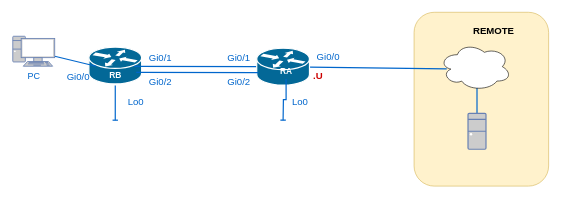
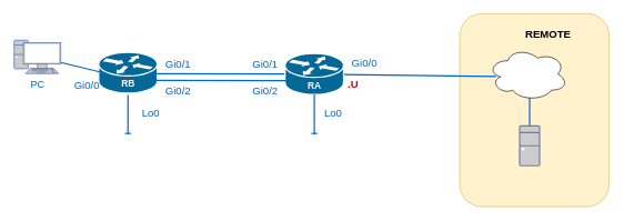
  <mxCell id="0" />
  <mxCell id="1" parent="0" />
  <mxCell id="2" value="" style="shape=mxgraph.cisco.routers.router;sketch=0;html=1;pointerEvents=1;dashed=0;fillColor=#036897;strokeColor=#ffffff;strokeWidth=2;verticalLabelPosition=bottom;verticalAlign=top;align=center;outlineConnect=0;" parent="1" vertex="1"><mxGeometry x="147" y="78" width="88" height="61.5" as="geometry" /></mxCell>
  <mxCell id="3" value="" style="rounded=1;whiteSpace=wrap;html=1;fillColor=#fff2cc;strokeColor=#d6b656;" parent="1" vertex="1"><mxGeometry x="689.5" y="20" width="224.5" height="290" as="geometry" /></mxCell>
  <mxCell id="4" style="edgeStyle=none;rounded=0;orthogonalLoop=1;jettySize=auto;html=1;endArrow=none;endFill=0;strokeColor=#0066CC;strokeWidth=2;" parent="1" target="6" edge="1"><mxGeometry relative="1" as="geometry"><mxPoint x="223" y="110.086" as="sourcePoint" /></mxGeometry></mxCell>
  <mxCell id="5" style="edgeStyle=none;rounded=0;orthogonalLoop=1;jettySize=auto;html=1;endArrow=none;endFill=0;strokeColor=#0066CC;strokeWidth=2;" parent="1" source="6" edge="1"><mxGeometry relative="1" as="geometry"><mxPoint x="744" y="114.337" as="targetPoint" /></mxGeometry></mxCell>
  <mxCell id="6" value="" style="shape=mxgraph.cisco.routers.router;sketch=0;html=1;pointerEvents=1;dashed=0;fillColor=#036897;strokeColor=#ffffff;strokeWidth=2;verticalLabelPosition=bottom;verticalAlign=top;align=center;outlineConnect=0;" parent="1" vertex="1"><mxGeometry x="427" y="80" width="88" height="61.5" as="geometry" /></mxCell>
  <mxCell id="7" style="rounded=0;orthogonalLoop=1;jettySize=auto;html=1;endArrow=none;endFill=0;strokeWidth=2;strokeColor=#0066CC;startArrow=baseDash;startFill=0;" parent="1" edge="1"><mxGeometry relative="1" as="geometry"><mxPoint x="191" y="142" as="targetPoint" /><mxPoint x="191" y="200" as="sourcePoint" /></mxGeometry></mxCell>
  <mxCell id="8" style="edgeStyle=none;rounded=0;orthogonalLoop=1;jettySize=auto;html=1;entryX=0.5;entryY=0;entryDx=0;entryDy=0;entryPerimeter=0;endArrow=none;endFill=0;strokeColor=#0066CC;strokeWidth=2;" parent="1" target="11" edge="1"><mxGeometry relative="1" as="geometry"><mxPoint x="794.5" y="120" as="sourcePoint" /></mxGeometry></mxCell>
  <mxCell id="9" style="edgeStyle=none;rounded=0;orthogonalLoop=1;jettySize=auto;html=1;endArrow=none;endFill=0;strokeColor=#0066CC;strokeWidth=2;entryX=0;entryY=0.5;entryDx=0;entryDy=0;entryPerimeter=0;" parent="1" source="10" edge="1"><mxGeometry relative="1" as="geometry"><mxPoint x="159" y="110" as="targetPoint" /></mxGeometry></mxCell>
  <mxCell id="10" value="PC" style="fontColor=#0066CC;verticalAlign=top;verticalLabelPosition=bottom;labelPosition=center;align=center;html=1;outlineConnect=0;fillColor=#CCCCCC;strokeColor=#6881B3;gradientColor=none;gradientDirection=north;strokeWidth=2;shape=mxgraph.networks.pc;fontSize=15;" parent="1" vertex="1"><mxGeometry x="20" y="60" width="70" height="50" as="geometry" /></mxCell>
  <mxCell id="11" value="" style="fontColor=#0066CC;verticalAlign=top;verticalLabelPosition=bottom;labelPosition=center;align=center;html=1;outlineConnect=0;fillColor=#CCCCCC;strokeColor=#6881B3;gradientColor=none;gradientDirection=north;strokeWidth=2;shape=mxgraph.networks.desktop_pc;" parent="1" vertex="1"><mxGeometry x="779.5" y="188.5" width="30" height="60" as="geometry" /></mxCell>
  <mxCell id="12" value="REMOTE" style="text;html=1;resizable=0;autosize=1;align=center;verticalAlign=middle;points=[];fillColor=none;strokeColor=none;rounded=0;fontStyle=1;fontSize=16;" parent="1" vertex="1"><mxGeometry x="776.75" y="35" width="90" height="30" as="geometry" /></mxCell>
  <mxCell id="13" value="&lt;font color=&quot;#ffffff&quot; style=&quot;font-size: 14px;&quot;&gt;&lt;b&gt;Remote&lt;/b&gt;&lt;/font&gt;" style="text;html=1;resizable=0;autosize=1;align=center;verticalAlign=middle;points=[];fillColor=none;strokeColor=none;rounded=0;fontSize=16;" parent="1" vertex="1"><mxGeometry x="759.5" y="95.75" width="70" height="30" as="geometry" /></mxCell>
  <mxCell id="14" style="edgeStyle=orthogonalEdgeStyle;rounded=0;orthogonalLoop=1;jettySize=auto;html=1;fontColor=#0066CC;endArrow=baseDash;endFill=0;strokeColor=#0066CC;strokeWidth=2;" parent="1" source="15" edge="1"><mxGeometry relative="1" as="geometry"><mxPoint x="471" y="200" as="targetPoint" /></mxGeometry></mxCell>
- <mxCell id="15" value="&lt;font color=&quot;#ffffff&quot; style=&quot;font-size: 14px;&quot;&gt;&lt;b&gt;RA&lt;/b&gt;&lt;/font&gt;" style="text;html=1;resizable=0;autosize=1;align=center;verticalAlign=middle;points=[];fillColor=none;strokeColor=none;rounded=0;fontSize=16;" parent="1" vertex="1"><mxGeometry x="456" y="101.5" width="40" height="30" as="geometry" /></mxCell>
+ <mxCell id="15" value="&lt;font color=&quot;#ffffff&quot; style=&quot;font-size: 14px;&quot;&gt;&lt;b&gt;RA&lt;/b&gt;&lt;/font&gt;" style="text;html=1;resizable=0;autosize=1;align=center;verticalAlign=middle;points=[];fillColor=none;strokeColor=none;rounded=0;fontSize=16;" parent="1" vertex="1"><mxGeometry x="451" y="111.5" width="40" height="30" as="geometry" /></mxCell>
  <mxCell id="16" value="&lt;font color=&quot;#ffffff&quot; style=&quot;font-size: 14px;&quot;&gt;&lt;b&gt;RB&lt;/b&gt;&lt;/font&gt;" style="text;html=1;resizable=0;autosize=1;align=center;verticalAlign=middle;points=[];fillColor=none;strokeColor=none;rounded=0;fontSize=16;fontColor=#0066CC;" parent="1" vertex="1"><mxGeometry x="171" y="109" width="40" height="30" as="geometry" /></mxCell>
  <mxCell id="17" value="&lt;font size=&quot;1&quot; color=&quot;#cc0000&quot;&gt;&lt;b style=&quot;font-size: 16px;&quot;&gt;.U&lt;/b&gt;&lt;/font&gt;" style="text;html=1;resizable=0;autosize=1;align=center;verticalAlign=middle;points=[];fillColor=none;strokeColor=none;rounded=0;" parent="1" vertex="1"><mxGeometry x="509" y="110" width="40" height="30" as="geometry" /></mxCell>
  <mxCell id="18" value="&lt;font color=&quot;#0066cc&quot;&gt;Lo0&lt;/font&gt;" style="text;html=1;resizable=0;autosize=1;align=center;verticalAlign=middle;points=[];fillColor=none;strokeColor=none;rounded=0;fontSize=16;fontColor=#CC0000;" parent="1" vertex="1"><mxGeometry x="474" y="155" width="50" height="30" as="geometry" /></mxCell>
  <mxCell id="19" value="&lt;font color=&quot;#0066cc&quot;&gt;Gi0/0&lt;/font&gt;" style="text;html=1;resizable=0;autosize=1;align=center;verticalAlign=middle;points=[];fillColor=none;strokeColor=none;rounded=0;fontSize=16;fontColor=#CC0000;" parent="1" vertex="1"><mxGeometry x="516" y="79" width="60" height="30" as="geometry" /></mxCell>
  <mxCell id="20" value="&lt;font color=&quot;#0066cc&quot;&gt;Gi0/1&lt;/font&gt;" style="text;html=1;resizable=0;autosize=1;align=center;verticalAlign=middle;points=[];fillColor=none;strokeColor=none;rounded=0;fontSize=16;fontColor=#CC0000;" parent="1" vertex="1"><mxGeometry x="367" y="80" width="60" height="30" as="geometry" /></mxCell>
  <mxCell id="21" value="&lt;font color=&quot;#0066cc&quot;&gt;Gi0/0&lt;/font&gt;" style="text;html=1;resizable=0;autosize=1;align=center;verticalAlign=middle;points=[];fillColor=none;strokeColor=none;rounded=0;fontSize=16;fontColor=#CC0000;" parent="1" vertex="1"><mxGeometry x="99" y="112" width="60" height="30" as="geometry" /></mxCell>
  <mxCell id="22" value="&lt;font color=&quot;#0066cc&quot;&gt;Gi0/1&lt;/font&gt;" style="text;html=1;resizable=0;autosize=1;align=center;verticalAlign=middle;points=[];fillColor=none;strokeColor=none;rounded=0;fontSize=16;fontColor=#CC0000;" parent="1" vertex="1"><mxGeometry x="236" y="80" width="60" height="30" as="geometry" /></mxCell>
  <mxCell id="23" value="&lt;font color=&quot;#0066cc&quot;&gt;Lo0&lt;/font&gt;" style="text;html=1;resizable=0;autosize=1;align=center;verticalAlign=middle;points=[];fillColor=none;strokeColor=none;rounded=0;fontSize=16;fontColor=#CC0000;" parent="1" vertex="1"><mxGeometry x="200" y="155" width="50" height="30" as="geometry" /></mxCell>
  <mxCell id="24" value="" style="ellipse;shape=cloud;whiteSpace=wrap;html=1;" vertex="1" parent="1"><mxGeometry x="731.75" y="70.75" width="120" height="80" as="geometry" /></mxCell>
  <mxCell id="25" style="edgeStyle=none;rounded=0;orthogonalLoop=1;jettySize=auto;html=1;endArrow=none;endFill=0;strokeColor=#0066CC;strokeWidth=2;" edge="1" parent="1"><mxGeometry relative="1" as="geometry"><mxPoint x="226" y="120.086" as="sourcePoint" /><mxPoint x="430" y="120.632" as="targetPoint" /></mxGeometry></mxCell>
  <mxCell id="26" value="&lt;font color=&quot;#0066cc&quot;&gt;Gi0/2&lt;/font&gt;" style="text;html=1;resizable=0;autosize=1;align=center;verticalAlign=middle;points=[];fillColor=none;strokeColor=none;rounded=0;fontSize=16;fontColor=#CC0000;" vertex="1" parent="1"><mxGeometry x="367" y="120" width="60" height="30" as="geometry" /></mxCell>
  <mxCell id="27" value="&lt;font color=&quot;#0066cc&quot;&gt;Gi0/2&lt;/font&gt;" style="text;html=1;resizable=0;autosize=1;align=center;verticalAlign=middle;points=[];fillColor=none;strokeColor=none;rounded=0;fontSize=16;fontColor=#CC0000;" vertex="1" parent="1"><mxGeometry x="236" y="120" width="60" height="30" as="geometry" /></mxCell>
